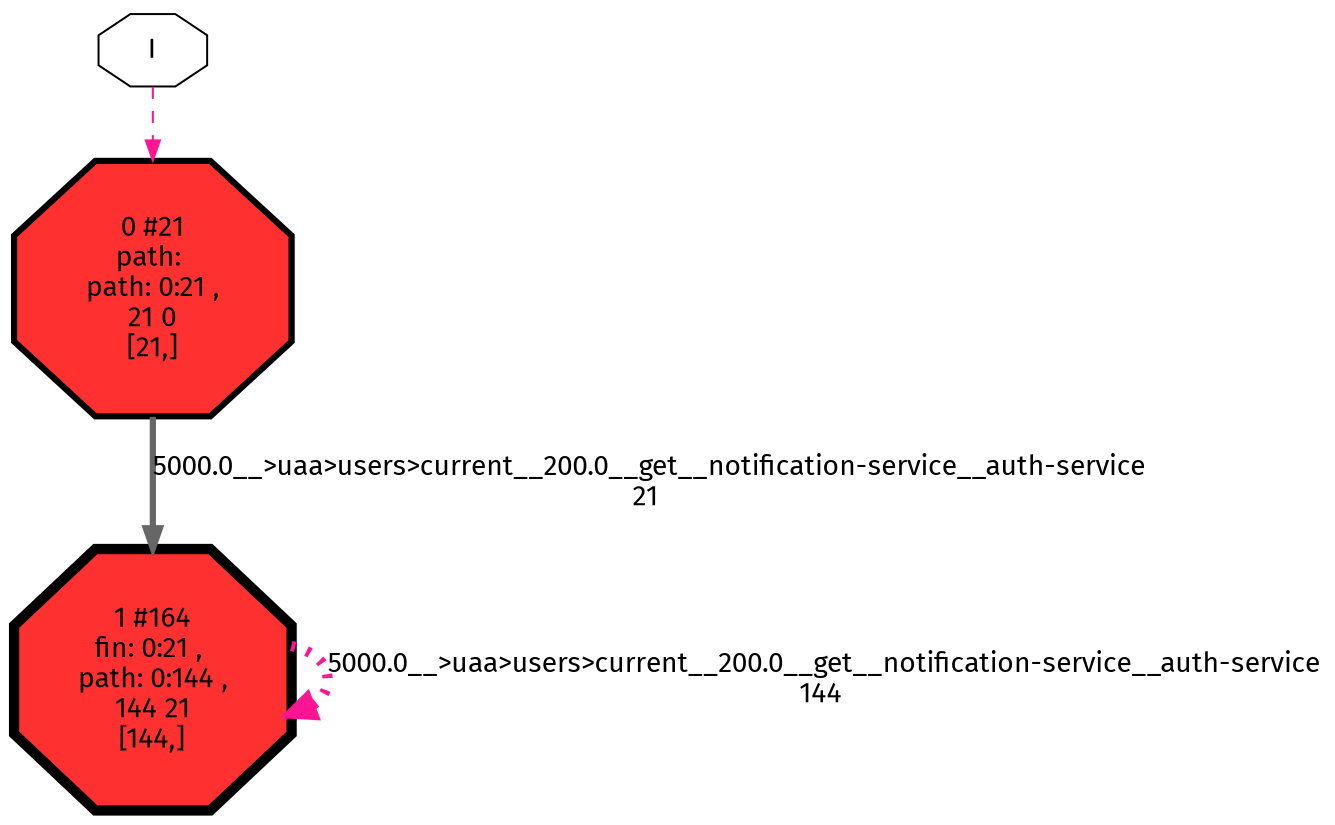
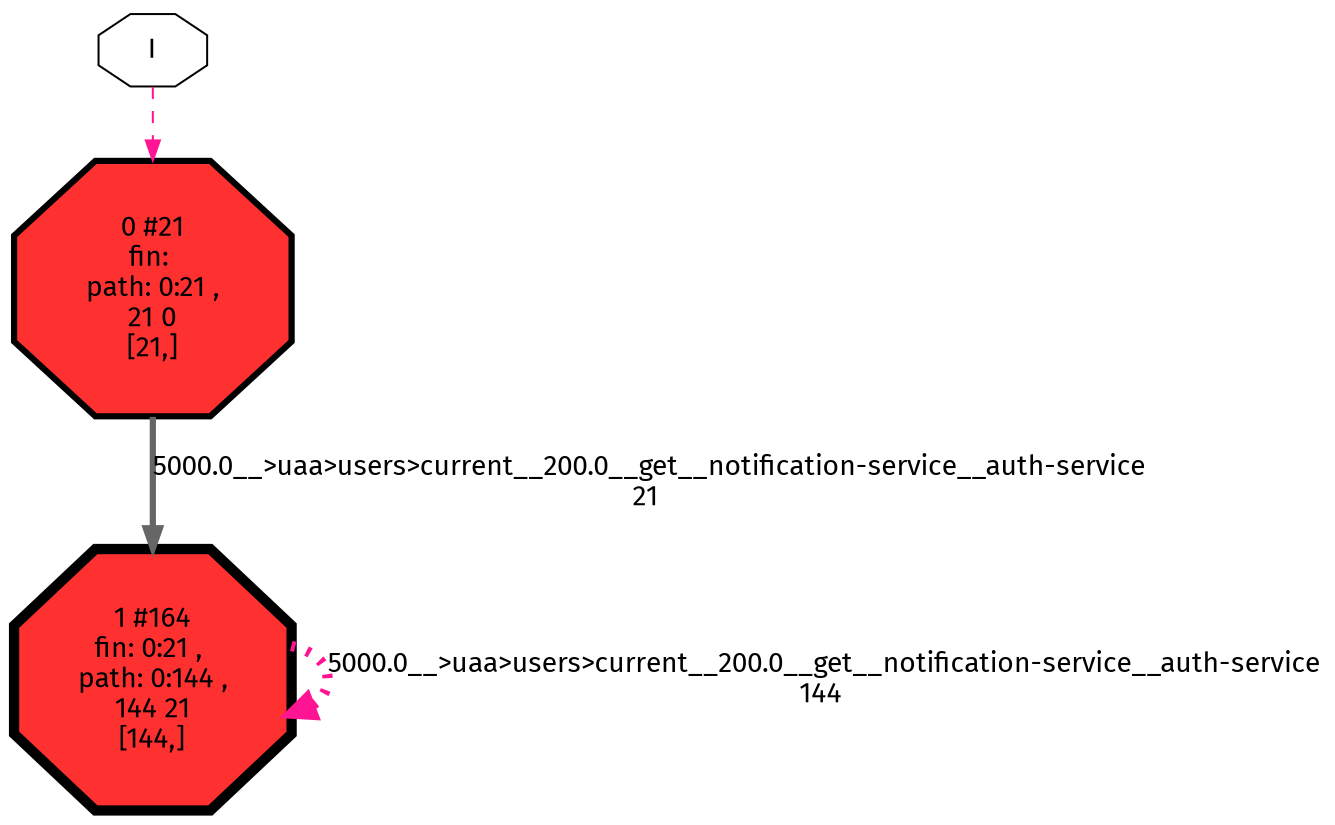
  digraph {
    fontname="Fira Sans"
    node [fillcolor=firebrick1 fontname="Fira Sans" shape=octagon style=filled]
    edge [color=deeppink fontname="Fira Sans"]
-   n1 [height=1.4088 label="0 #21\npath: \n path: 0:21 , \n21 0\n[21,]" penwidth=3.09104 width=1.4088]
+   n1 [height=1.4088 label="0 #21\nfin: \n path: 0:21 , \n21 0\n[21,]" penwidth=3.09104 width=1.4088]
    n2 [height=1.81025 label="1 #164\nfin: 0:21 , \n path: 0:144 , \n144 21\n[144,]" penwidth=5.11199 width=1.81025]
    I [fillcolor="" style=""]
    n1 -> n2 [color=gray40 label="5000.0__>uaa>users>current__200.0__get__notification-service__auth-service\n21 " penwidth=3.09104 style=solid]
    n2 -> n2 [label="5000.0__>uaa>users>current__200.0__get__notification-service__auth-service\n144 " penwidth=5.11199 style=dotted]
    I -> n1 [style=dashed]
  }
